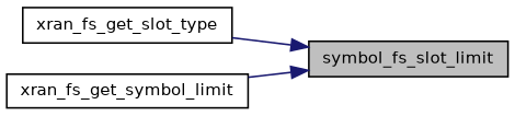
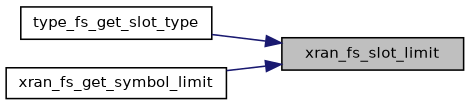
  digraph {
    rankdir=RL
    node [color=black fillcolor=white fontname=Helvetica fontsize=10 shape=record style=filled]
    edge [color=midnightblue dir=back fontname=Helvetica fontsize=10 labelfontname=Helvetica labelfontsize=10 style=solid]
-   n1 [fillcolor=grey75 fontcolor=black height=0.2 label=symbol_fs_slot_limit width=0.4]
-   n2 [height=0.2 label=xran_fs_get_slot_type width=0.4]
+   n1 [fillcolor=grey75 fontcolor=black height=0.2 label=xran_fs_slot_limit width=0.4]
+   n2 [height=0.2 label=type_fs_get_slot_type width=0.4]
    n3 [height=0.2 label=xran_fs_get_symbol_limit width=0.4]
    n1 -> n2
    n1 -> n3
  }
